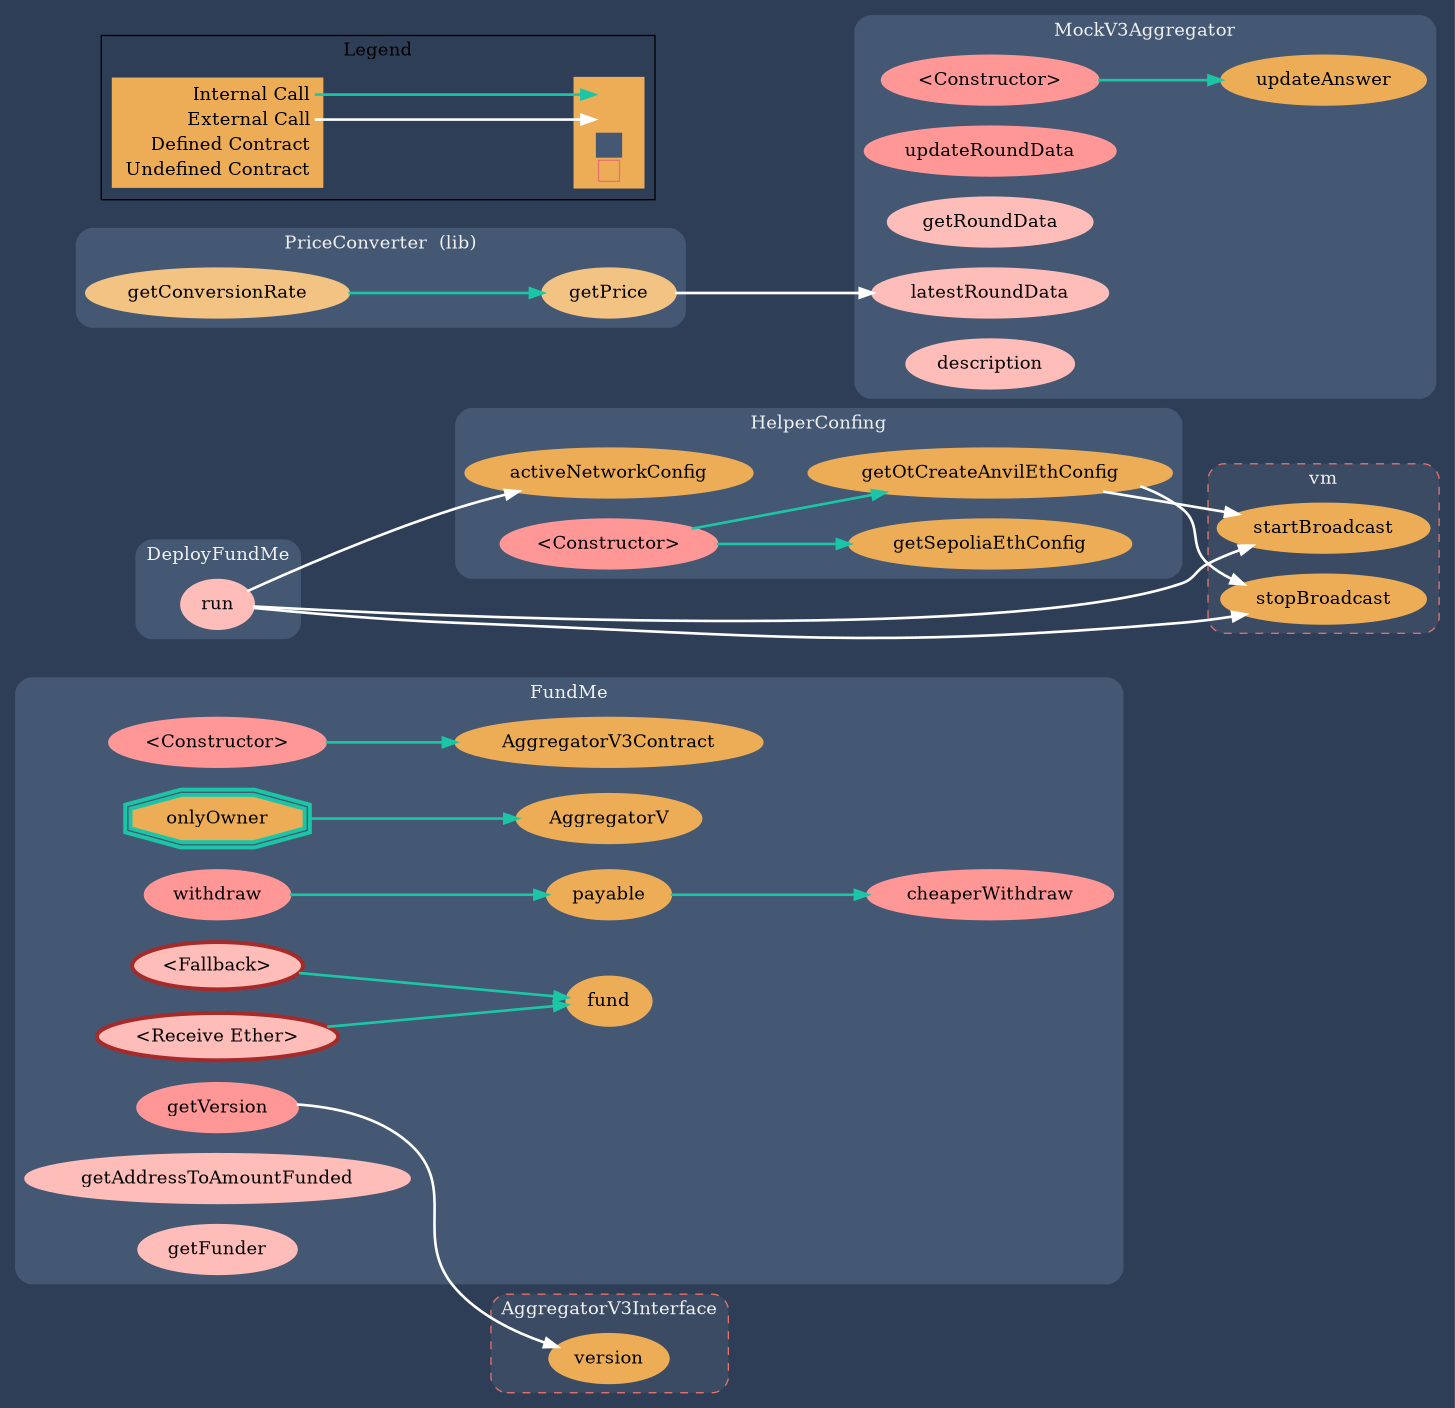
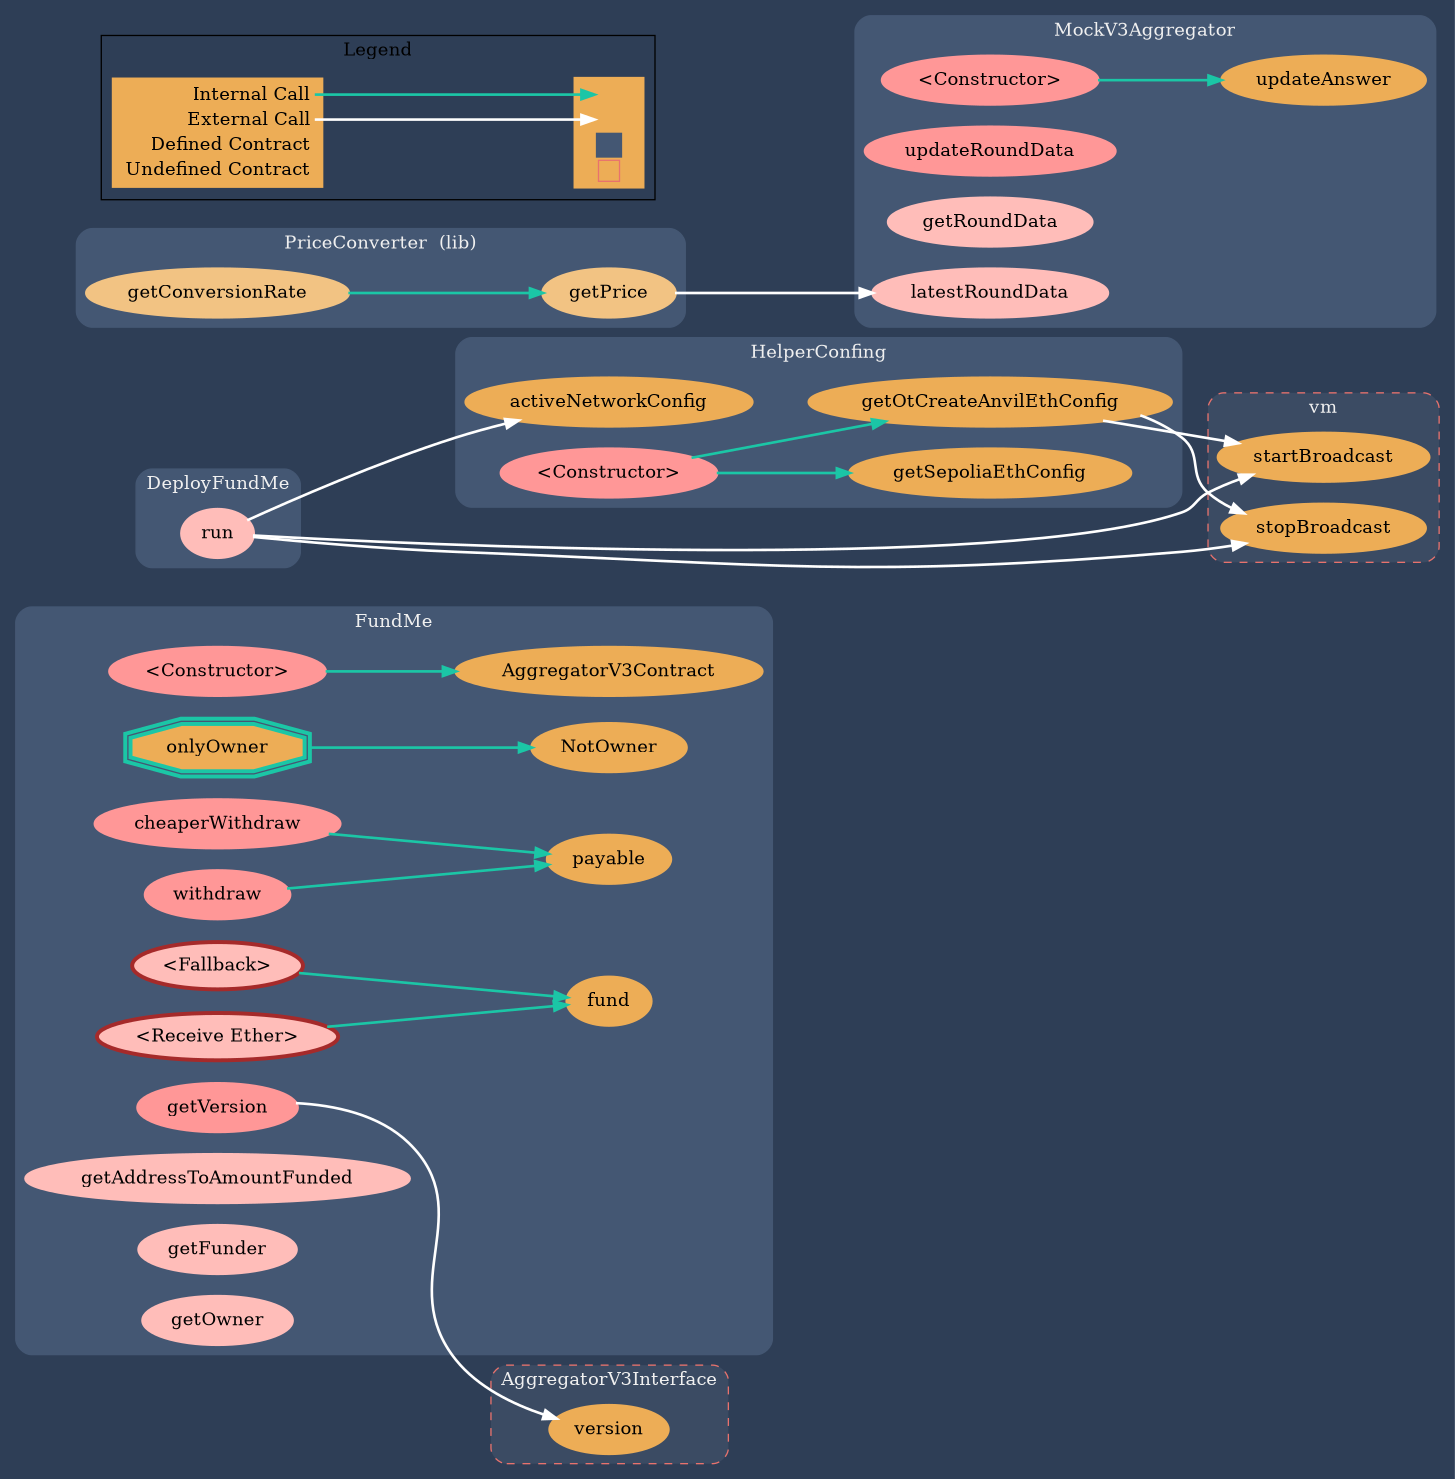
  digraph {
    bgcolor="#2e3e56"
    compound=true
    rankdir=LR
    node [color="#edad56" fillcolor="#edad56" penwidth=3 style=filled]
    edge [color="#1bc6a6" fontname="helvetica Neue Ultra Light" penwidth=2]
    n1 [color="#FF9797" fillcolor="#FF9797" label="<Constructor>"]
    n2 [label=fund]
    n3 [color="#FF9797" fillcolor="#FF9797" label=getVersion]
    n4 [color="#1bc6a6" label=onlyOwner shape=doubleoctagon]
    n5 [color="#FF9797" fillcolor="#FF9797" label=cheaperWithdraw]
    n6 [color="#FF9797" fillcolor="#FF9797" label=withdraw]
    n7 [color=brown fillcolor="#ffbdb9" label="<Fallback>"]
    n8 [color=brown fillcolor="#ffbdb9" label="<Receive Ether>"]
    n9 [color="#ffbdb9" fillcolor="#ffbdb9" label=getAddressToAmountFunded]
    n10 [color="#ffbdb9" fillcolor="#ffbdb9" label=getFunder]
+   n11 [color="#ffbdb9" fillcolor="#ffbdb9" label=getOwner]
    n12 [label=AggregatorV3Contract]
-   n13 [label=AggregatorV]
+   n13 [label=NotOwner]
    n14 [label=payable]
    n15 [color="#ffbdb9" fillcolor="#ffbdb9" label=run]
    n16 [color="#f2c383" fillcolor="#f2c383" label=getPrice]
    n17 [color="#f2c383" fillcolor="#f2c383" label=getConversionRate]
    n18 [label=activeNetworkConfig]
    n19 [color="#FF9797" fillcolor="#FF9797" label="<Constructor>"]
    n20 [label=getSepoliaEthConfig]
    n21 [label=getOtCreateAnvilEthConfig]
    n22 [color="#FF9797" fillcolor="#FF9797" label="<Constructor>"]
    n23 [label=updateAnswer]
    n24 [color="#FF9797" fillcolor="#FF9797" label=updateRoundData]
    n25 [color="#ffbdb9" fillcolor="#ffbdb9" label=getRoundData]
    n26 [color="#ffbdb9" fillcolor="#ffbdb9" label=latestRoundData]
-   n27 [color="#ffbdb9" fillcolor="#ffbdb9" label=description]
    n28 [label=startBroadcast]
    n29 [label=stopBroadcast]
    n30 [label=version]
    n31 [label=<<table border="0" cellpadding="2" cellspacing="0" cellborder="0">   <tr><td align="right" port="i1">Internal Call</td></tr>   <tr><td align="right" port="i2">External Call</td></tr>   <tr><td align="right" port="i3">Defined Contract</td></tr>   <tr><td align="right" port="i4">Undefined Contract</td></tr>   </table>> shape=plaintext]
    n32 [label=<<table border="0" cellpadding="2" cellspacing="0" cellborder="0">   <tr><td port="i1">&nbsp;&nbsp;&nbsp;</td></tr>   <tr><td port="i2">&nbsp;&nbsp;&nbsp;</td></tr>   <tr><td port="i3" bgcolor="#445773">&nbsp;&nbsp;&nbsp;</td></tr>   <tr><td port="i4">     <table border="1" cellborder="0" cellspacing="0" cellpadding="7" color="#e8726d">       <tr>        <td></td>       </tr>      </table>   </td></tr>   </table>> shape=plaintext]
    subgraph cluster_1 {
      bgcolor="#445773"
      color="#445773"
      fontcolor="#f0f0f0"
      label=FundMe
      style=rounded
      n1
      n2
      n3
      n4
      n5
      n6
      n7
      n8
      n9
      n10
+     n11
      n12
      n13
      n14
    }
    subgraph cluster_2 {
      bgcolor="#445773"
      color="#445773"
      fontcolor="#f0f0f0"
      label=DeployFundMe
      style=rounded
      n15
    }
    subgraph cluster_3 {
      bgcolor="#445773"
      color="#445773"
      fontcolor="#f0f0f0"
      label="PriceConverter  (lib)"
      style=rounded
      n16
      n17
    }
    subgraph cluster_4 {
      bgcolor="#445773"
      color="#445773"
      fontcolor="#f0f0f0"
      label=HelperConfing
      style=rounded
      n18
      n19
      n20
      n21
    }
    subgraph cluster_5 {
      bgcolor="#445773"
      color="#445773"
      fontcolor="#f0f0f0"
      label=MockV3Aggregator
      style=rounded
      n22
      n23
      n24
      n25
      n26
-     n27
    }
    subgraph cluster_6 {
      bgcolor="#3b4b63"
      color="#e8726d"
      fontcolor="#f0f0f0"
      label=vm
      style="rounded,dashed"
      n28
      n29
    }
    subgraph cluster_7 {
      bgcolor="#3b4b63"
      color="#e8726d"
      fontcolor="#f0f0f0"
      label=AggregatorV3Interface
      style="rounded,dashed"
      n30
    }
    subgraph cluster_8 {
      label=Legend
      n31
      n32
    }
    n1 -> n12
    n3 -> n30 [color=white]
    n4 -> n13
-   n14 -> n5
+   n5 -> n14
    n6 -> n14
    n7 -> n2
    n8 -> n2
    n15 -> n18 [color=white]
    n15 -> n28 [color=white]
    n15 -> n29 [color=white]
    n16 -> n26 [color=white]
    n17 -> n16
    n19 -> n20
    n19 -> n21
    n21 -> n28 [color=white]
    n21 -> n29 [color=white]
    n22 -> n23
    n31 -> n32 [headport="i1:w" tailport="i1:e"]
    n31 -> n32 [color=white headport="i2:w" tailport="i2:e"]
  }
